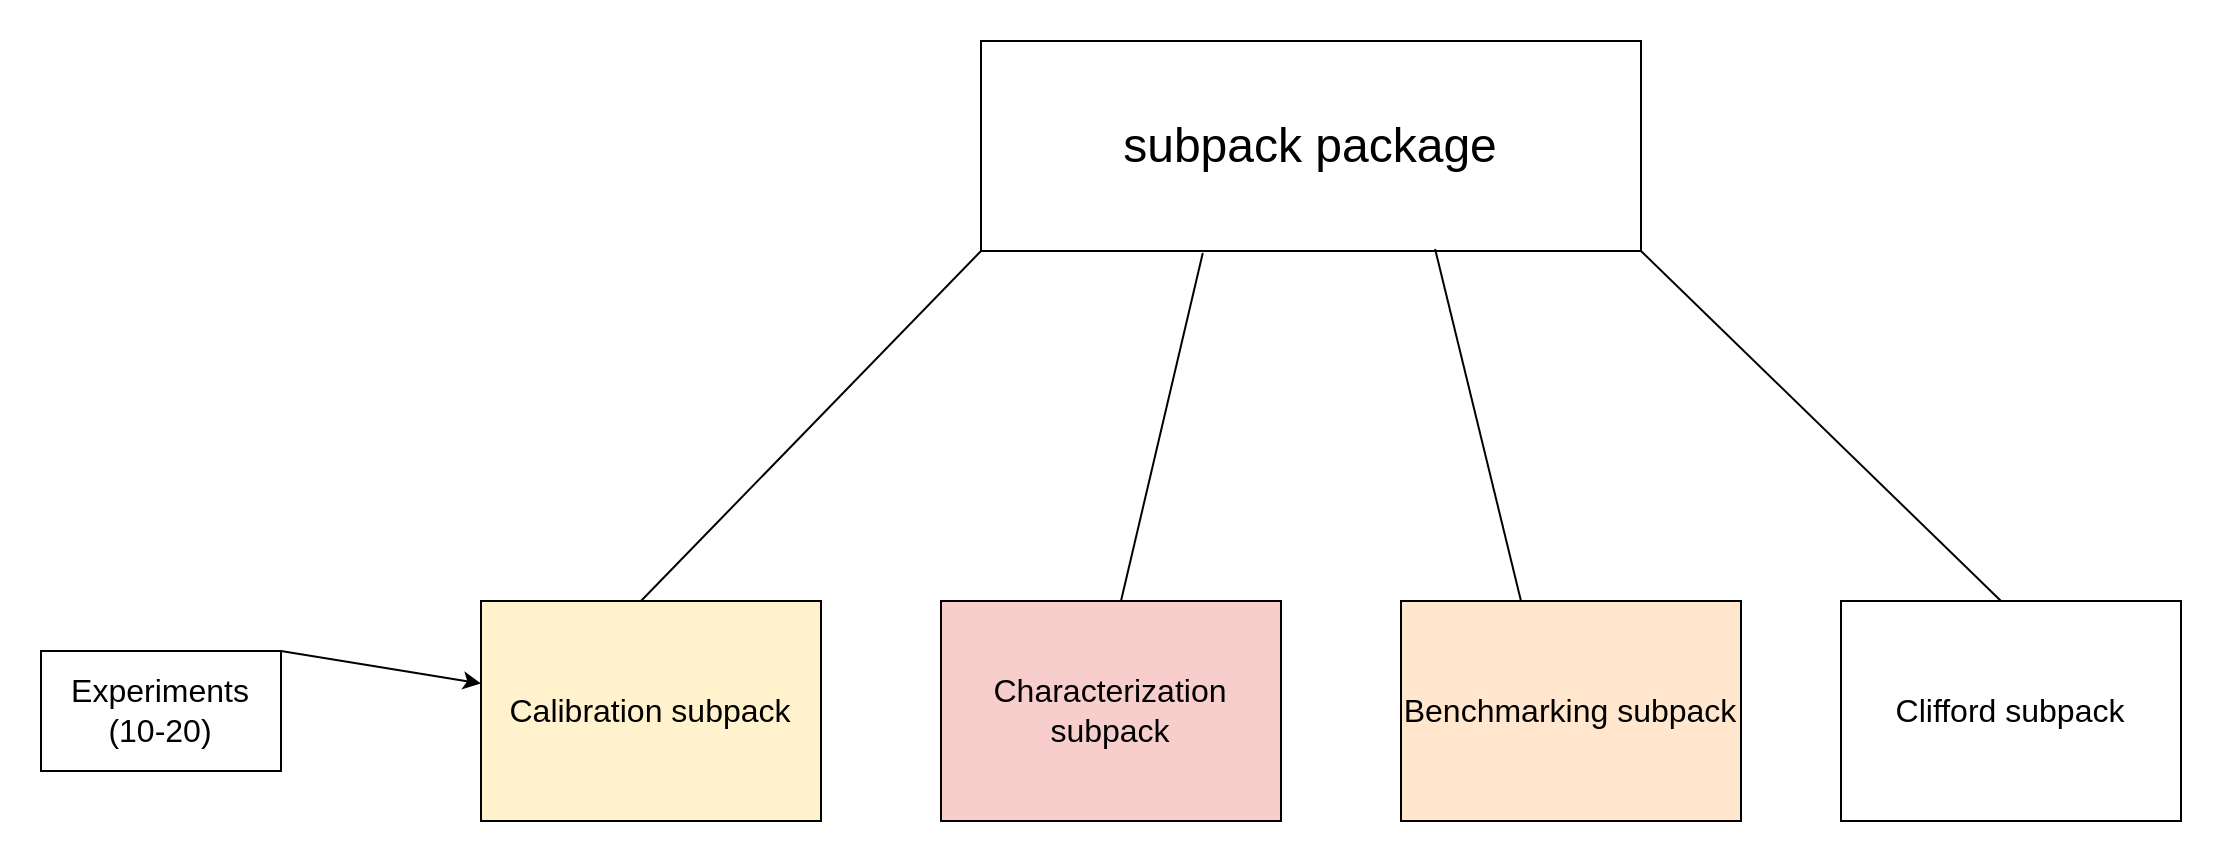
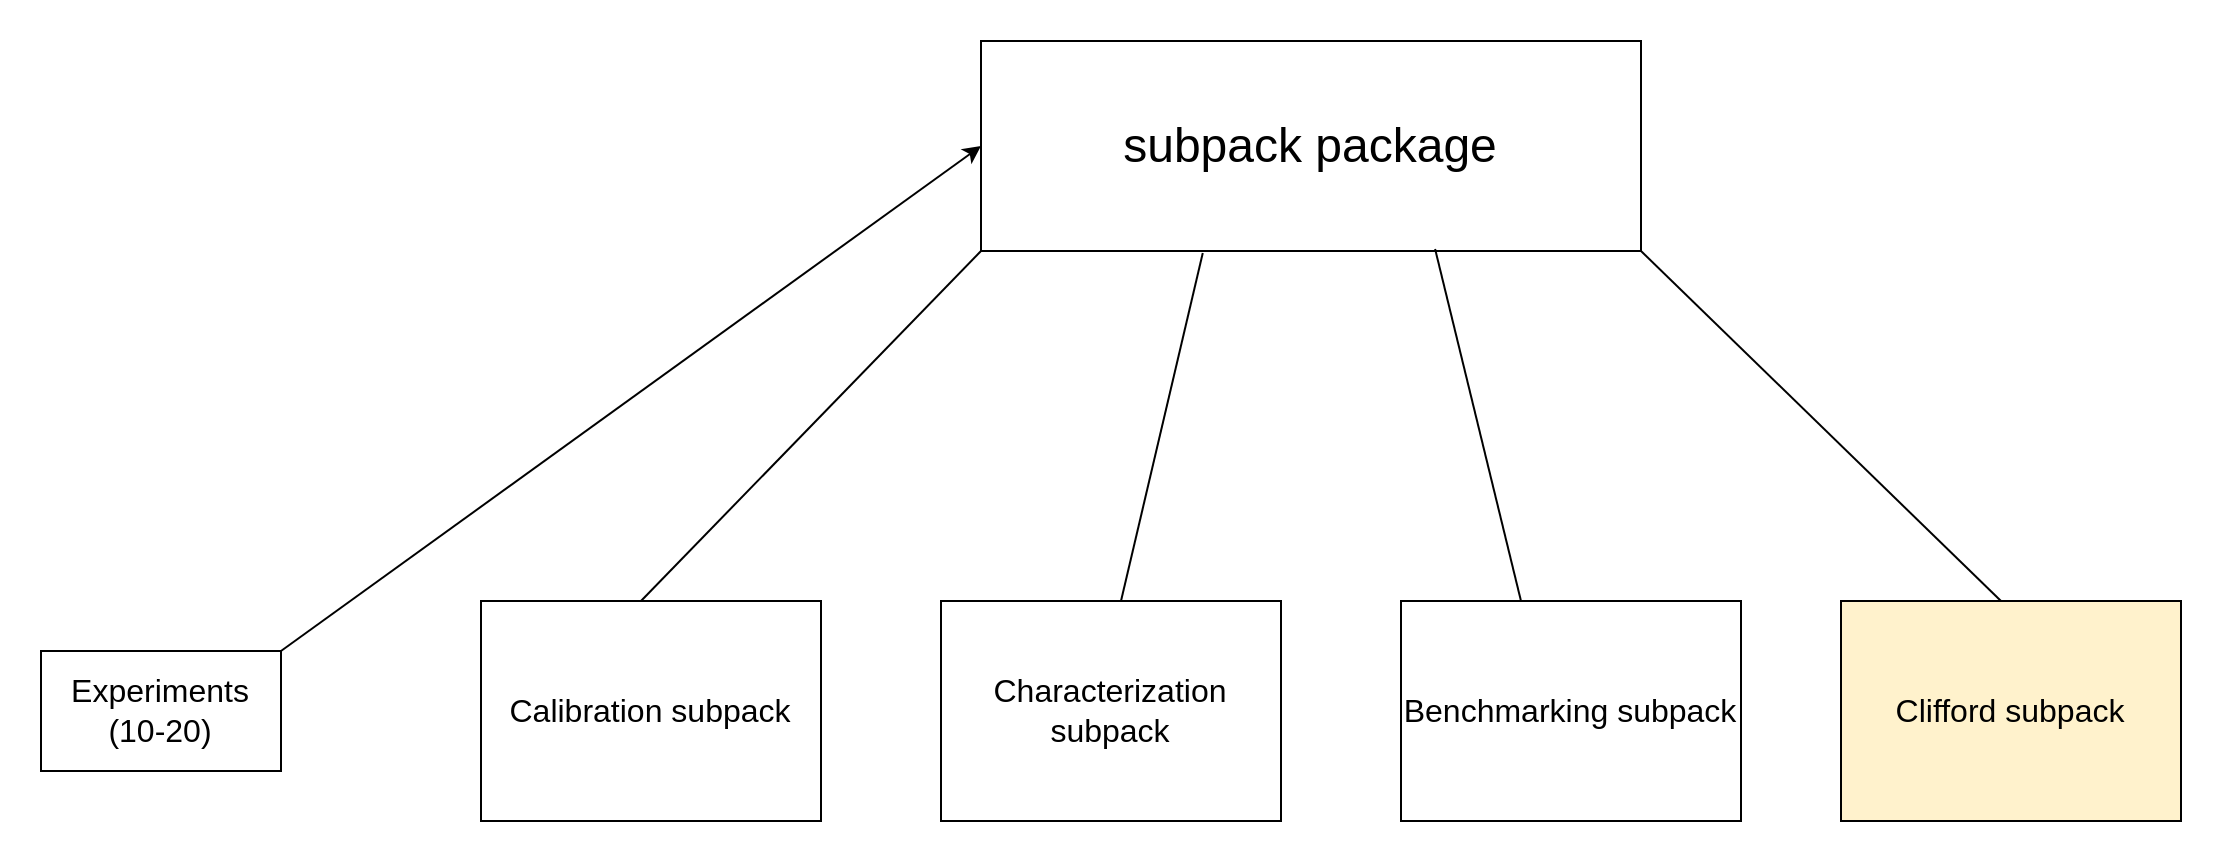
  <mxCell id="0" />
  <mxCell id="1" parent="0" />
  <mxCell id="2" value="&lt;font style=&quot;font-size: 24px;&quot;&gt;subpack package&lt;/font&gt;" style="whiteSpace=wrap;html=1;align=center;" parent="1" vertex="1"><mxGeometry x="490" y="20" width="330" height="105" as="geometry" /></mxCell>
  <mxCell id="3" value="" style="endArrow=none;html=1;rounded=0;" parent="1" edge="1"><mxGeometry width="50" height="50" relative="1" as="geometry"><mxPoint x="320" y="300" as="sourcePoint" /><mxPoint x="490" y="125" as="targetPoint" /></mxGeometry></mxCell>
  <mxCell id="4" value="" style="endArrow=none;html=1;rounded=0;fontSize=18;entryX=0.336;entryY=1.01;entryDx=0;entryDy=0;entryPerimeter=0;" parent="1" target="2" edge="1"><mxGeometry width="50" height="50" relative="1" as="geometry"><mxPoint x="560" y="300" as="sourcePoint" /><mxPoint x="670" y="160" as="targetPoint" /></mxGeometry></mxCell>
  <mxCell id="5" value="" style="endArrow=none;html=1;rounded=0;fontSize=18;entryX=1;entryY=1;entryDx=0;entryDy=0;" parent="1" target="2" edge="1"><mxGeometry width="50" height="50" relative="1" as="geometry"><mxPoint x="1000" y="300" as="sourcePoint" /><mxPoint x="670" y="160" as="targetPoint" /></mxGeometry></mxCell>
  <mxCell id="6" value="" style="endArrow=none;html=1;rounded=0;fontSize=18;entryX=0.688;entryY=0.99;entryDx=0;entryDy=0;entryPerimeter=0;" parent="1" target="2" edge="1"><mxGeometry width="50" height="50" relative="1" as="geometry"><mxPoint x="760" y="300" as="sourcePoint" /><mxPoint x="670" y="160" as="targetPoint" /></mxGeometry></mxCell>
- <mxCell id="7" value="&lt;font style=&quot;font-size: 16px;&quot;&gt;Calibration subpack&lt;/font&gt;" style="rounded=0;whiteSpace=wrap;html=1;fillColor=#fff2cc;" vertex="1" parent="1"><mxGeometry x="240" y="300" width="170" height="110" as="geometry" /></mxCell>
- <mxCell id="8" value="&lt;font style=&quot;font-size: 16px;&quot;&gt;Characterization subpack&lt;/font&gt;" style="rounded=0;whiteSpace=wrap;html=1;fillColor=#f8cecc;" vertex="1" parent="1"><mxGeometry x="470" y="300" width="170" height="110" as="geometry" /></mxCell>
- <mxCell id="9" value="&lt;font style=&quot;font-size: 16px;&quot;&gt;Benchmarking subpack&lt;/font&gt;" style="rounded=0;whiteSpace=wrap;html=1;fillColor=#ffe6cc;" vertex="1" parent="1"><mxGeometry x="700" y="300" width="170" height="110" as="geometry" /></mxCell>
- <mxCell id="10" value="&lt;font style=&quot;font-size: 16px;&quot;&gt;Clifford subpack&lt;br&gt;&lt;/font&gt;" style="rounded=0;whiteSpace=wrap;html=1;" vertex="1" parent="1"><mxGeometry x="920" y="300" width="170" height="110" as="geometry" /></mxCell>
+ <mxCell id="7" value="&lt;font style=&quot;font-size: 16px;&quot;&gt;Calibration subpack&lt;/font&gt;" style="rounded=0;whiteSpace=wrap;html=1;" vertex="1" parent="1"><mxGeometry x="240" y="300" width="170" height="110" as="geometry" /></mxCell>
+ <mxCell id="8" value="&lt;font style=&quot;font-size: 16px;&quot;&gt;Characterization subpack&lt;/font&gt;" style="rounded=0;whiteSpace=wrap;html=1;" vertex="1" parent="1"><mxGeometry x="470" y="300" width="170" height="110" as="geometry" /></mxCell>
+ <mxCell id="9" value="&lt;font style=&quot;font-size: 16px;&quot;&gt;Benchmarking subpack&lt;/font&gt;" style="rounded=0;whiteSpace=wrap;html=1;" vertex="1" parent="1"><mxGeometry x="700" y="300" width="170" height="110" as="geometry" /></mxCell>
+ <mxCell id="10" value="&lt;font style=&quot;font-size: 16px;&quot;&gt;Clifford subpack&lt;br&gt;&lt;/font&gt;" style="rounded=0;whiteSpace=wrap;html=1;fillColor=#fff2cc;" vertex="1" parent="1"><mxGeometry x="920" y="300" width="170" height="110" as="geometry" /></mxCell>
  <mxCell id="11" value="Experiments (10-20)" style="rounded=0;whiteSpace=wrap;html=1;fontSize=16;" vertex="1" parent="1"><mxGeometry x="20" y="325" width="120" height="60" as="geometry" /></mxCell>
- <mxCell id="12" value="" style="endArrow=classic;html=1;rounded=0;fontSize=16;exitX=1;exitY=0;exitDx=0;exitDy=0;" edge="1" parent="1" source="11" target="7"><mxGeometry width="50" height="50" relative="1" as="geometry"><mxPoint x="450" y="290" as="sourcePoint" /><mxPoint x="500" y="240" as="targetPoint" /></mxGeometry></mxCell>
+ <mxCell id="12" value="" style="endArrow=classic;html=1;rounded=0;fontSize=16;exitX=1;exitY=0;exitDx=0;exitDy=0;entryX=0;entryY=0.5;entryDx=0;entryDy=0;" edge="1" parent="1" source="11" target="2"><mxGeometry width="50" height="50" relative="1" as="geometry"><mxPoint x="450" y="290" as="sourcePoint" /><mxPoint x="500" y="240" as="targetPoint" /></mxGeometry></mxCell>
